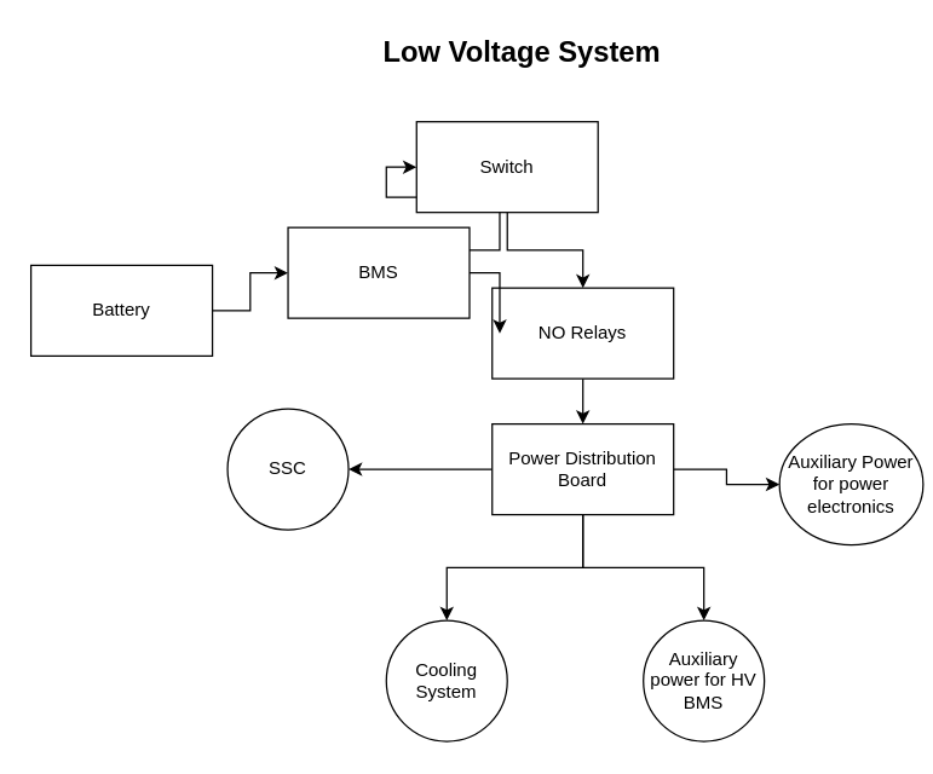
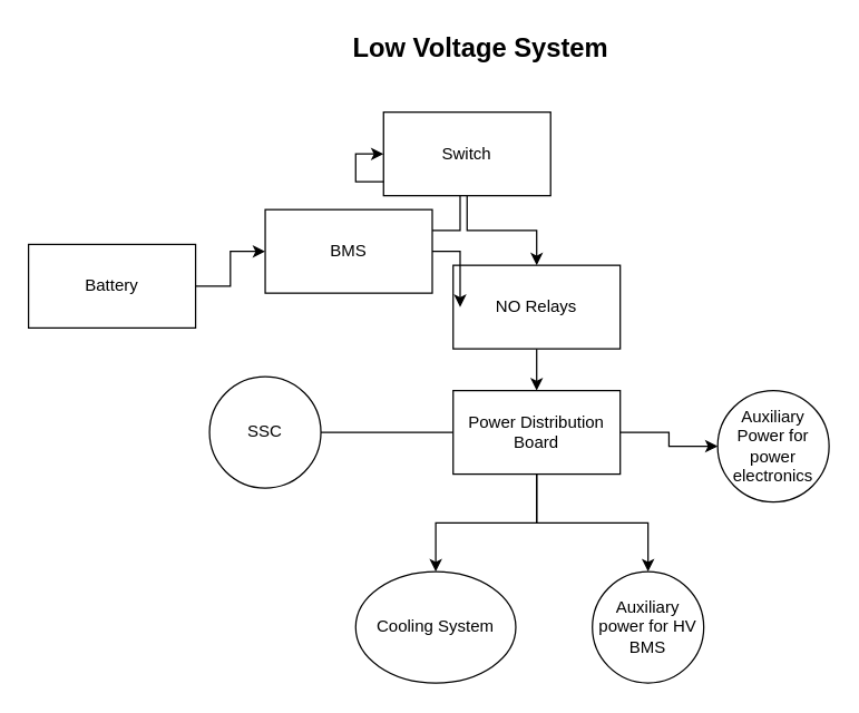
  <mxCell id="0" />
  <mxCell id="1" parent="0" />
  <mxCell id="2" value="&lt;font style=&quot;font-size: 19px;&quot;&gt;&lt;b&gt;Low Voltage System&lt;/b&gt;&lt;/font&gt;" style="text;html=1;align=center;verticalAlign=middle;whiteSpace=wrap;rounded=0;" vertex="1" parent="1"><mxGeometry x="215" y="20" width="260" height="30" as="geometry" /></mxCell>
  <mxCell id="3" value="" style="edgeStyle=orthogonalEdgeStyle;rounded=0;orthogonalLoop=1;jettySize=auto;html=1;" edge="1" parent="1" source="4" target="9"><mxGeometry relative="1" as="geometry" /></mxCell>
  <mxCell id="4" value="Battery" style="rounded=0;whiteSpace=wrap;html=1;" vertex="1" parent="1"><mxGeometry x="20" y="175" width="120" height="60" as="geometry" /></mxCell>
  <mxCell id="5" value="" style="edgeStyle=orthogonalEdgeStyle;rounded=0;orthogonalLoop=1;jettySize=auto;html=1;" edge="1" parent="1" source="6" target="16"><mxGeometry relative="1" as="geometry" /></mxCell>
  <mxCell id="6" value="NO Relays" style="rounded=0;whiteSpace=wrap;html=1;" vertex="1" parent="1"><mxGeometry x="325" y="190" width="120" height="60" as="geometry" /></mxCell>
  <mxCell id="7" value="" style="edgeStyle=orthogonalEdgeStyle;rounded=0;orthogonalLoop=1;jettySize=auto;html=1;" edge="1" parent="1" source="9" target="6"><mxGeometry relative="1" as="geometry" /></mxCell>
  <mxCell id="8" style="edgeStyle=orthogonalEdgeStyle;rounded=0;orthogonalLoop=1;jettySize=auto;html=1;exitX=1;exitY=0.25;exitDx=0;exitDy=0;entryX=0;entryY=0.5;entryDx=0;entryDy=0;" edge="1" parent="1" source="9" target="11"><mxGeometry relative="1" as="geometry" /></mxCell>
  <mxCell id="9" value="BMS" style="rounded=0;whiteSpace=wrap;html=1;" vertex="1" parent="1"><mxGeometry x="190" y="150" width="120" height="60" as="geometry" /></mxCell>
  <mxCell id="10" style="edgeStyle=orthogonalEdgeStyle;rounded=0;orthogonalLoop=1;jettySize=auto;html=1;entryX=0.5;entryY=0;entryDx=0;entryDy=0;" edge="1" parent="1" source="11" target="6"><mxGeometry relative="1" as="geometry" /></mxCell>
  <mxCell id="11" value="Switch" style="rounded=0;whiteSpace=wrap;html=1;" vertex="1" parent="1"><mxGeometry x="275" y="80" width="120" height="60" as="geometry" /></mxCell>
  <mxCell id="12" style="edgeStyle=orthogonalEdgeStyle;rounded=0;orthogonalLoop=1;jettySize=auto;html=1;entryX=0.5;entryY=0;entryDx=0;entryDy=0;" edge="1" parent="1" source="16" target="17"><mxGeometry relative="1" as="geometry" /></mxCell>
- <mxCell id="13" value="" style="edgeStyle=orthogonalEdgeStyle;rounded=0;orthogonalLoop=1;jettySize=auto;html=1;" edge="1" parent="1" source="16" target="18"><mxGeometry relative="1" as="geometry" /></mxCell>
+ <mxCell id="13" value="" style="edgeStyle=orthogonalEdgeStyle;rounded=0;orthogonalLoop=1;jettySize=auto;html=1;endArrow=none;" edge="1" parent="1" source="16" target="18"><mxGeometry relative="1" as="geometry" /></mxCell>
  <mxCell id="14" value="" style="edgeStyle=orthogonalEdgeStyle;rounded=0;orthogonalLoop=1;jettySize=auto;html=1;" edge="1" parent="1" source="16" target="19"><mxGeometry relative="1" as="geometry" /></mxCell>
  <mxCell id="15" style="edgeStyle=orthogonalEdgeStyle;rounded=0;orthogonalLoop=1;jettySize=auto;html=1;entryX=0.5;entryY=0;entryDx=0;entryDy=0;" edge="1" parent="1" source="16" target="20"><mxGeometry relative="1" as="geometry" /></mxCell>
  <mxCell id="16" value="Power Distribution Board" style="rounded=0;whiteSpace=wrap;html=1;" vertex="1" parent="1"><mxGeometry x="325" y="280" width="120" height="60" as="geometry" /></mxCell>
- <mxCell id="17" value="Cooling System" style="ellipse;whiteSpace=wrap;html=1;aspect=fixed;" vertex="1" parent="1"><mxGeometry x="255" y="410" width="80" height="80" as="geometry" /></mxCell>
+ <mxCell id="17" value="Cooling System" style="ellipse;whiteSpace=wrap;html=1;aspect=fixed;" vertex="1" parent="1"><mxGeometry x="255" y="410" width="115" height="80" as="geometry" /></mxCell>
  <mxCell id="18" value="SSC" style="ellipse;whiteSpace=wrap;html=1;aspect=fixed;" vertex="1" parent="1"><mxGeometry x="150" y="270" width="80" height="80" as="geometry" /></mxCell>
- <mxCell id="19" value="Auxiliary Power for power electronics" style="ellipse;whiteSpace=wrap;html=1;aspect=fixed;" vertex="1" parent="1"><mxGeometry x="515" y="280" width="95" height="80" as="geometry" /></mxCell>
+ <mxCell id="19" value="Auxiliary Power for power electronics" style="ellipse;whiteSpace=wrap;html=1;aspect=fixed;" vertex="1" parent="1"><mxGeometry x="515" y="280" width="80" height="80" as="geometry" /></mxCell>
  <mxCell id="20" value="Auxiliary power for HV BMS" style="ellipse;whiteSpace=wrap;html=1;aspect=fixed;" vertex="1" parent="1"><mxGeometry x="425" y="410" width="80" height="80" as="geometry" /></mxCell>
